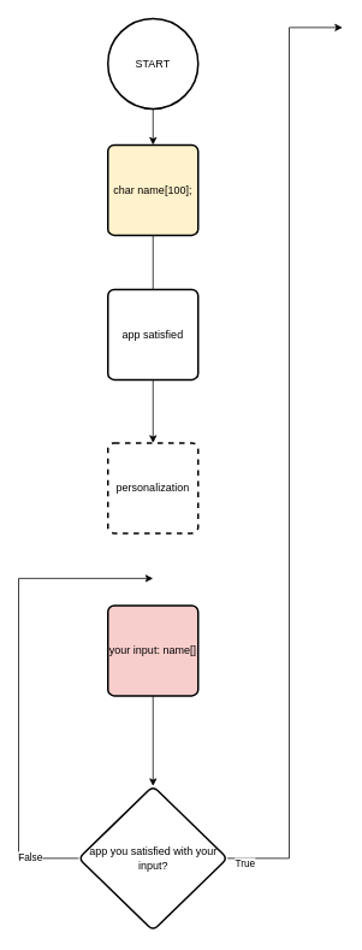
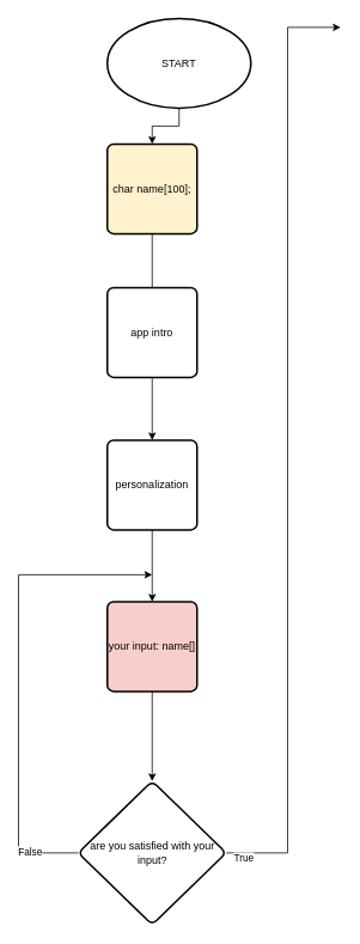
  <mxCell id="0" />
  <mxCell id="1" parent="0" />
  <mxCell id="2" value="" style="edgeStyle=orthogonalEdgeStyle;rounded=0;orthogonalLoop=1;jettySize=auto;html=1;endArrow=none;" edge="1" parent="1" source="3" target="7"><mxGeometry relative="1" as="geometry" /></mxCell>
  <mxCell id="3" value="char name[100];" style="rounded=1;whiteSpace=wrap;html=1;absoluteArcSize=1;arcSize=14;strokeWidth=2;fillColor=#fff2cc;" vertex="1" parent="1"><mxGeometry x="119" y="160" width="100" height="100" as="geometry" /></mxCell>
  <mxCell id="4" value="" style="edgeStyle=orthogonalEdgeStyle;rounded=0;orthogonalLoop=1;jettySize=auto;html=1;" edge="1" parent="1" source="5" target="3"><mxGeometry relative="1" as="geometry" /></mxCell>
- <mxCell id="5" value="START" style="strokeWidth=2;html=1;shape=mxgraph.flowchart.start_2;whiteSpace=wrap;" vertex="1" parent="1"><mxGeometry x="119" y="20" width="100" height="100" as="geometry" /></mxCell>
+ <mxCell id="5" value="START" style="strokeWidth=2;html=1;shape=mxgraph.flowchart.start_2;whiteSpace=wrap;" vertex="1" parent="1"><mxGeometry x="119" y="20" width="160" height="100" as="geometry" /></mxCell>
  <mxCell id="6" value="" style="edgeStyle=orthogonalEdgeStyle;rounded=0;orthogonalLoop=1;jettySize=auto;html=1;" edge="1" parent="1" source="7" target="9"><mxGeometry relative="1" as="geometry" /></mxCell>
- <mxCell id="7" value="app satisfied" style="rounded=1;whiteSpace=wrap;html=1;absoluteArcSize=1;arcSize=14;strokeWidth=2;" vertex="1" parent="1"><mxGeometry x="119" y="320" width="100" height="100" as="geometry" /></mxCell>
- <mxCell id="9" value="personalization" style="rounded=1;whiteSpace=wrap;html=1;absoluteArcSize=1;arcSize=14;strokeWidth=2;dashed=1;" vertex="1" parent="1"><mxGeometry x="119" y="490" width="100" height="100" as="geometry" /></mxCell>
+ <mxCell id="7" value="app intro" style="rounded=1;whiteSpace=wrap;html=1;absoluteArcSize=1;arcSize=14;strokeWidth=2;" vertex="1" parent="1"><mxGeometry x="119" y="320" width="100" height="100" as="geometry" /></mxCell>
+ <mxCell id="8" value="" style="edgeStyle=orthogonalEdgeStyle;rounded=0;orthogonalLoop=1;jettySize=auto;html=1;" edge="1" parent="1" source="9" target="11"><mxGeometry relative="1" as="geometry" /></mxCell>
+ <mxCell id="9" value="personalization" style="rounded=1;whiteSpace=wrap;html=1;absoluteArcSize=1;arcSize=14;strokeWidth=2;" vertex="1" parent="1"><mxGeometry x="119" y="490" width="100" height="100" as="geometry" /></mxCell>
  <mxCell id="10" value="" style="edgeStyle=orthogonalEdgeStyle;rounded=0;orthogonalLoop=1;jettySize=auto;html=1;" edge="1" parent="1" source="11" target="16"><mxGeometry relative="1" as="geometry" /></mxCell>
  <mxCell id="11" value="your input: name[]" style="rounded=1;whiteSpace=wrap;html=1;absoluteArcSize=1;arcSize=14;strokeWidth=2;fillColor=#f8cecc;" vertex="1" parent="1"><mxGeometry x="119" y="670" width="100" height="100" as="geometry" /></mxCell>
  <mxCell id="12" style="edgeStyle=orthogonalEdgeStyle;rounded=0;orthogonalLoop=1;jettySize=auto;html=1;" edge="1" parent="1" source="16"><mxGeometry relative="1" as="geometry"><mxPoint x="169" y="640" as="targetPoint" /><Array as="points"><mxPoint x="20" y="950" /></Array></mxGeometry></mxCell>
  <mxCell id="13" value="False" style="edgeLabel;html=1;align=center;verticalAlign=middle;resizable=0;points=[];" vertex="1" connectable="0" parent="12"><mxGeometry x="-0.793" y="-2" relative="1" as="geometry"><mxPoint as="offset" /></mxGeometry></mxCell>
  <mxCell id="14" style="edgeStyle=orthogonalEdgeStyle;rounded=0;orthogonalLoop=1;jettySize=auto;html=1;" edge="1" parent="1" source="16"><mxGeometry relative="1" as="geometry"><mxPoint x="379" y="30" as="targetPoint" /><Array as="points"><mxPoint x="320" y="950" /></Array></mxGeometry></mxCell>
  <mxCell id="15" value="True" style="edgeLabel;html=1;align=center;verticalAlign=middle;resizable=0;points=[];" vertex="1" connectable="0" parent="14"><mxGeometry x="-0.965" y="-4" relative="1" as="geometry"><mxPoint x="1" y="1" as="offset" /></mxGeometry></mxCell>
- <mxCell id="16" value="app you satisfied with your input?" style="rhombus;whiteSpace=wrap;html=1;rounded=1;arcSize=14;strokeWidth=2;" vertex="1" parent="1"><mxGeometry x="86.5" y="870" width="165" height="160" as="geometry" /></mxCell>
+ <mxCell id="16" value="are you satisfied with your input?" style="rhombus;whiteSpace=wrap;html=1;rounded=1;arcSize=14;strokeWidth=2;" vertex="1" parent="1"><mxGeometry x="86.5" y="870" width="165" height="160" as="geometry" /></mxCell>
